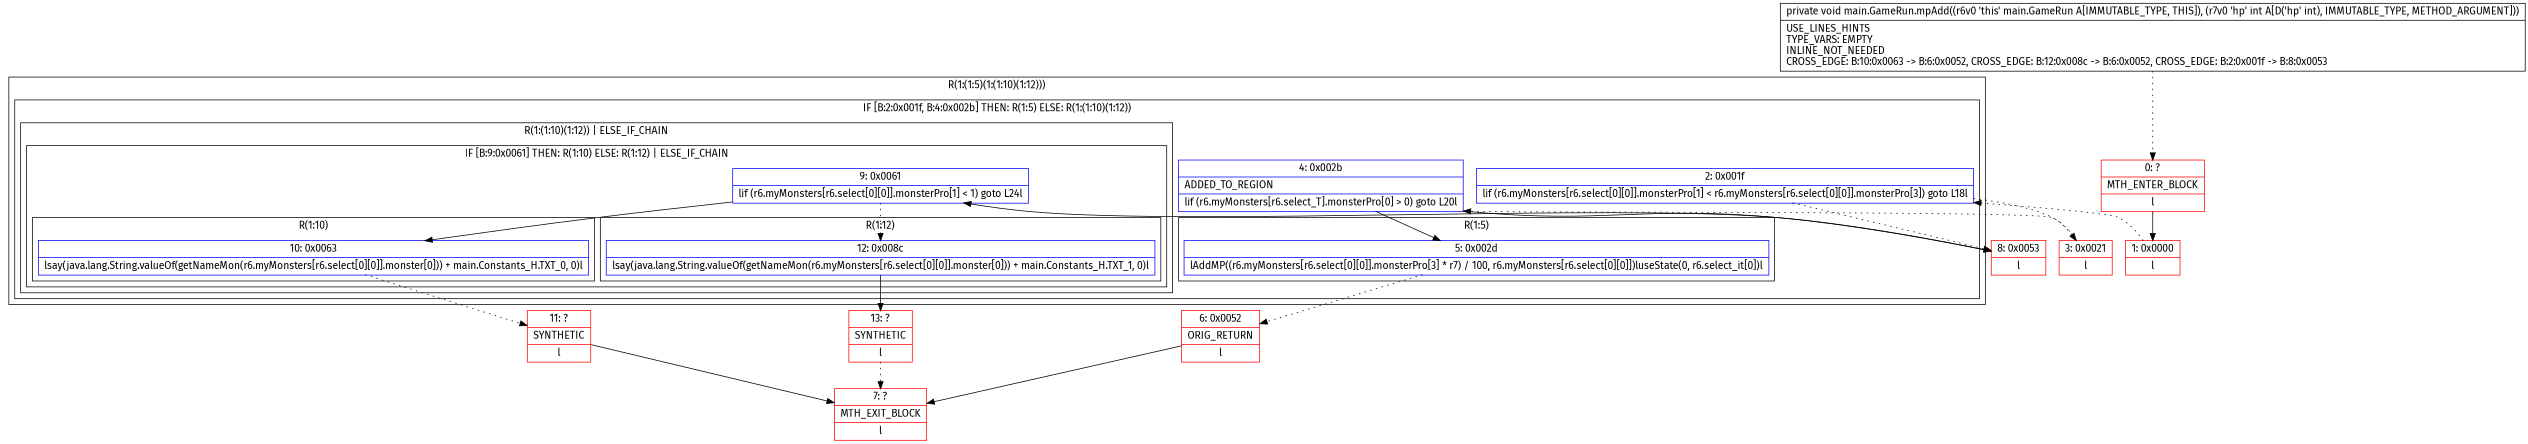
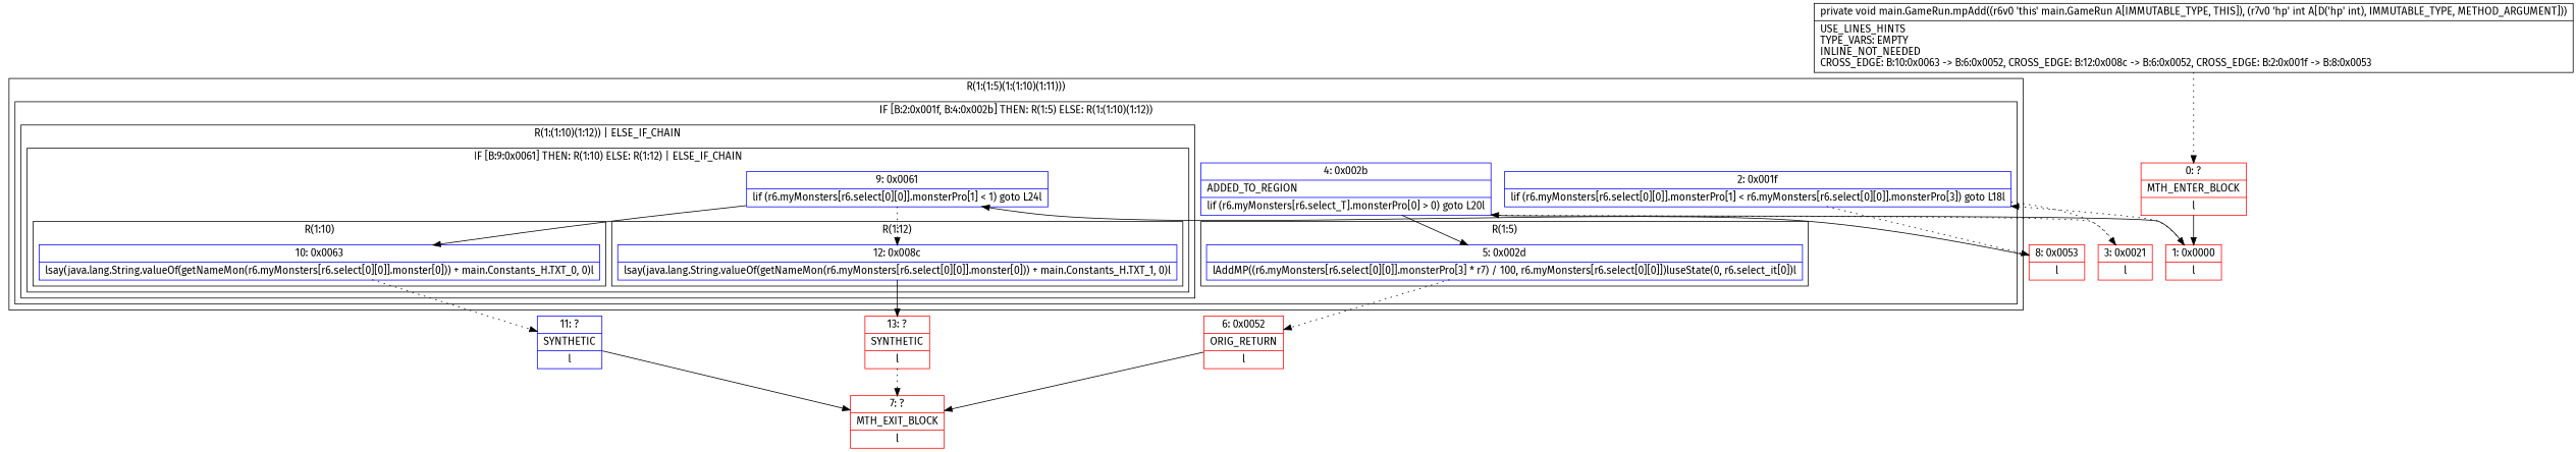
  digraph {
    fontname="Fira Sans"
    node [color=red fontname="Fira Sans" shape=record]
    edge [fontname="Fira Sans" style=dotted]
    n1 [color=blue label="{5\:\ 0x002d|lAddMP((r6.myMonsters[r6.select[0][0]].monsterPro[3] * r7) \/ 100, r6.myMonsters[r6.select[0][0]])luseState(0, r6.select_it[0])l}"]
    n2 [color=blue label="{10\:\ 0x0063|lsay(java.lang.String.valueOf(getNameMon(r6.myMonsters[r6.select[0][0]].monster[0])) + main.Constants_H.TXT_0, 0)l}"]
    n3 [color=blue label="{12\:\ 0x008c|lsay(java.lang.String.valueOf(getNameMon(r6.myMonsters[r6.select[0][0]].monster[0])) + main.Constants_H.TXT_1, 0)l}"]
    n4 [color=blue label="{9\:\ 0x0061|lif (r6.myMonsters[r6.select[0][0]].monsterPro[1] \< 1) goto L24l}"]
    n5 [color=blue label="{2\:\ 0x001f|lif (r6.myMonsters[r6.select[0][0]].monsterPro[1] \< r6.myMonsters[r6.select[0][0]].monsterPro[3]) goto L18l}"]
    n6 [color=blue label="{4\:\ 0x002b|ADDED_TO_REGION\l|lif (r6.myMonsters[r6.select_T].monsterPro[0] \> 0) goto L20l}"]
    n7 [label="{6\:\ 0x0052|ORIG_RETURN\l|l}"]
-   n8 [label="{11\:\ ?|SYNTHETIC\l|l}"]
+   n8 [color=blue label="{11\:\ ?|SYNTHETIC\l|l}"]
    n9 [label="{13\:\ ?|SYNTHETIC\l|l}"]
    n10 [label="{3\:\ 0x0021|l}"]
    n11 [label="{8\:\ 0x0053|l}"]
    n12 [label="{7\:\ ?|MTH_EXIT_BLOCK\l|l}"]
    n13 [label="{0\:\ ?|MTH_ENTER_BLOCK\l|l}"]
    n14 [label="{1\:\ 0x0000|l}"]
    n15 [label="{private void main.GameRun.mpAdd((r6v0 'this' main.GameRun A[IMMUTABLE_TYPE, THIS]), (r7v0 'hp' int A[D('hp' int), IMMUTABLE_TYPE, METHOD_ARGUMENT]))  | USE_LINES_HINTS\lTYPE_VARS: EMPTY\lINLINE_NOT_NEEDED\lCROSS_EDGE: B:10:0x0063 \-\> B:6:0x0052, CROSS_EDGE: B:12:0x008c \-\> B:6:0x0052, CROSS_EDGE: B:2:0x001f \-\> B:8:0x0053\l}" color=""]
    subgraph cluster_1 {
-     label="R(1:(1:5)(1:(1:10)(1:12)))"
+     label="R(1:(1:5)(1:(1:10)(1:11)))"
      subgraph cluster_2 {
        label="IF [B:2:0x001f, B:4:0x002b] THEN: R(1:5) ELSE: R(1:(1:10)(1:12))"
        n5
        n6
        subgraph cluster_3 {
          label="R(1:5)"
          n1
        }
        subgraph cluster_4 {
          label="R(1:(1:10)(1:12)) | ELSE_IF_CHAIN\l"
          subgraph cluster_5 {
            label="IF [B:9:0x0061] THEN: R(1:10) ELSE: R(1:12) | ELSE_IF_CHAIN\l"
            n4
            subgraph cluster_6 {
              label="R(1:10)"
              n2
            }
            subgraph cluster_7 {
              label="R(1:12)"
              n3
            }
          }
        }
      }
    }
    n1 -> n7
    n2 -> n8
    n3 -> n9 [style=solid]
    n4 -> n2 [style=solid]
    n4 -> n3
    n5 -> n10
    n5 -> n11
    n6 -> n1 [style=solid]
-   n6 -> n11 [style=solid]
+   n6 -> n14 [style=solid]
    n7 -> n12 [style=solid]
    n8 -> n12 [style=solid]
    n9 -> n12
    n10 -> n6
    n11 -> n4 [style=solid]
    n13 -> n14 [style=solid]
    n14 -> n5
    n15 -> n13
  }
